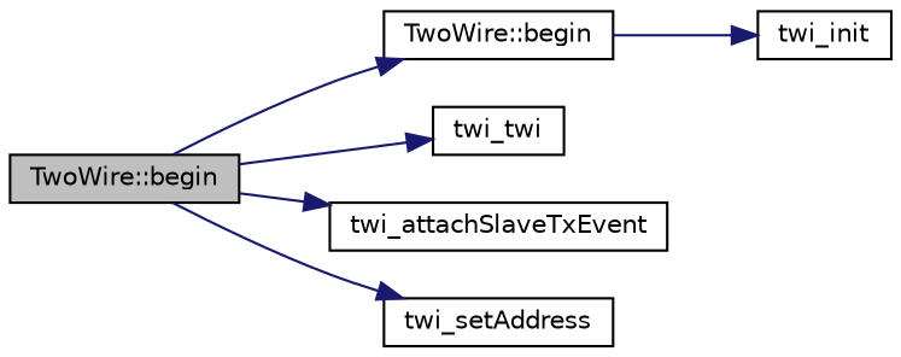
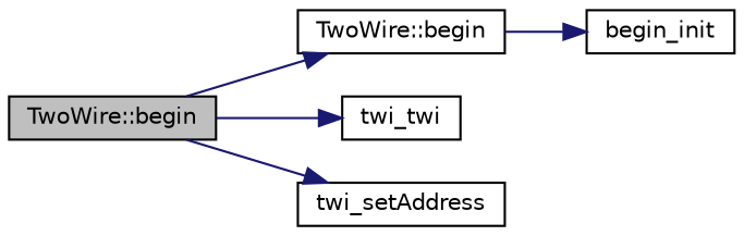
  digraph {
    fontname="DejaVu Sans"
    rankdir=LR
    node [color=black fillcolor=white fontname="DejaVu Sans" fontsize=10 shape=record style=filled]
    edge [color=midnightblue fontname="DejaVu Sans" fontsize=10 labelfontname=Helvetica labelfontsize=10 style=solid]
    n1 [fillcolor=grey75 fontcolor=black height=0.2 label="TwoWire::begin" width=0.4]
    n2 [height=0.2 label="TwoWire::begin" width=0.4]
    n3 [height=0.2 label=twi_twi width=0.4]
-   n4 [height=0.2 label=twi_attachSlaveTxEvent width=0.4]
    n5 [height=0.2 label=twi_setAddress width=0.4]
-   n6 [height=0.2 label=twi_init width=0.4]
+   n6 [height=0.2 label=begin_init width=0.4]
    n1 -> n2
    n1 -> n3
-   n1 -> n4
    n1 -> n5
    n2 -> n6
  }
